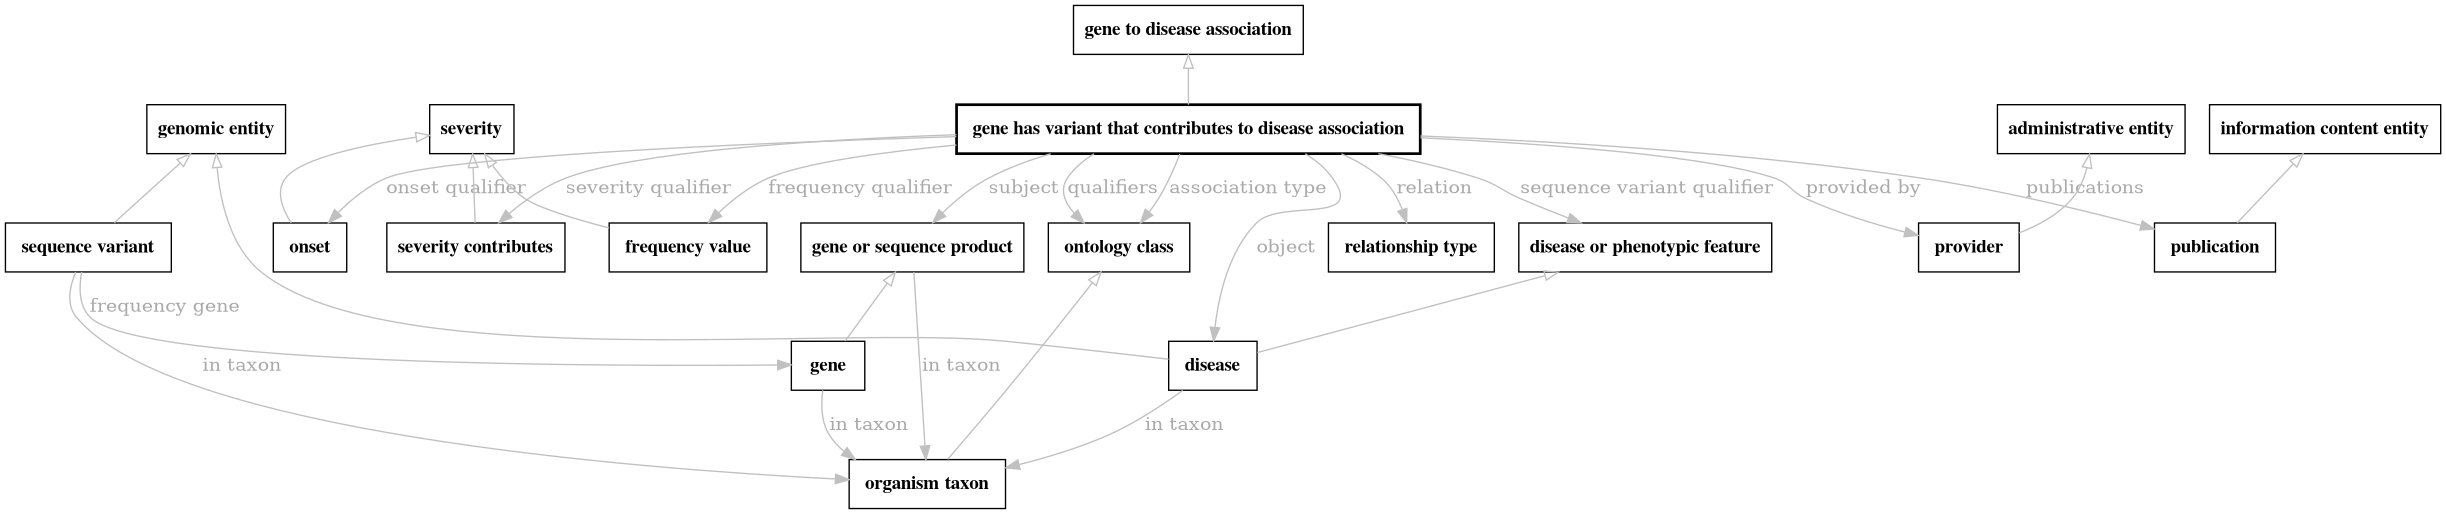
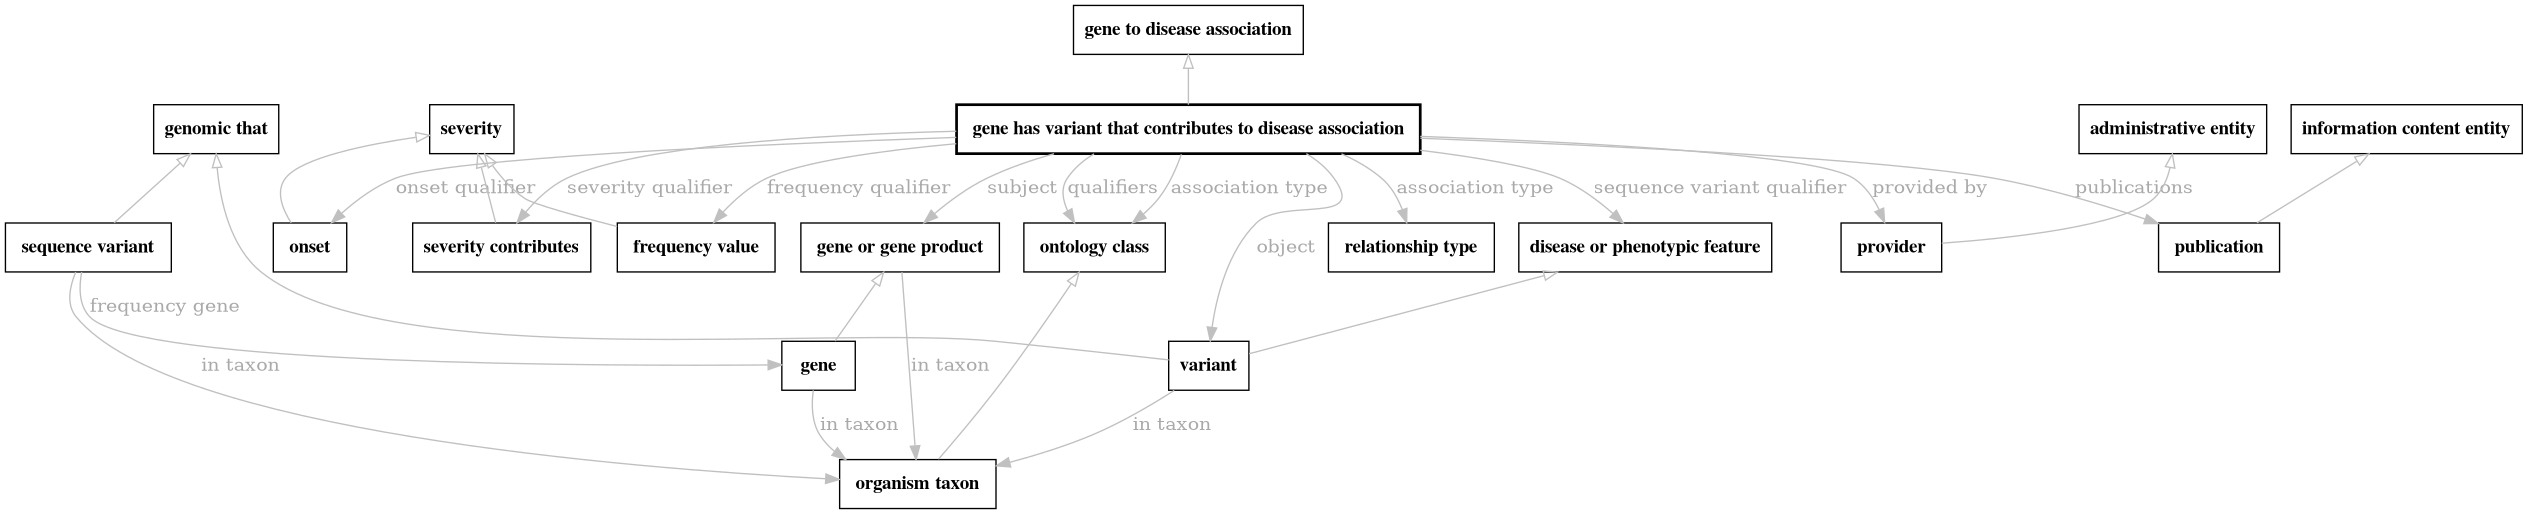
  digraph {
    fontsize=32
    penwidth=5
    node [color=black fontname="times bold" shape=rectangle style=solid]
    edge [color=gray fontcolor=darkgray]
    n1 [label=" gene has variant that contributes to disease association " style=bold]
    n2 [label=" onset "]
    n3 [label="severity contributes"]
    n4 [label=" frequency value "]
    n5 [label=" provider "]
    n6 [label=" publication "]
    n7 [label=" ontology class "]
-   n8 [label=" disease "]
+   n8 [label=variant]
    n9 [label=" relationship type "]
-   n10 [label="gene or sequence product"]
+   n10 [label=" gene or gene product "]
    "disease or phenotypic feature" [style=""]
    n12 [label=" organism taxon "]
    n13 [label=" gene "]
    n14 [label=" sequence variant "]
    "gene to disease association" [style=""]
    n16 [label=severity style=""]
    "administrative entity" [style=""]
    "information content entity" [style=""]
-   "genomic entity" [style=""]
+   "genomic entity" [label="genomic that" style=""]
    n1 -> n2 [label="onset qualifier"]
    n1 -> n3 [label="severity qualifier"]
    n1 -> n4 [label="frequency qualifier"]
    n1 -> n5 [label="provided by"]
    n1 -> n6 [label=publications]
    n1 -> n7 [label=qualifiers]
    n1 -> n7 [label="association type"]
    n1 -> n8 [label=object]
-   n1 -> n9 [label=relation]
+   n1 -> n9 [label="association type"]
    n1 -> n10 [label=subject]
    n1 -> "disease or phenotypic feature" [label="sequence variant qualifier"]
    n7 -> n12 [arrowtail=onormal dir=back]
    n8 -> n12 [label="in taxon"]
    n10 -> n12 [label="in taxon"]
    n10 -> n13 [arrowtail=onormal dir=back]
    "disease or phenotypic feature" -> n8 [arrowtail=onormal dir=back]
    n13 -> n12 [label="in taxon"]
    n14 -> n12 [label="in taxon"]
    n14 -> n13 [label="frequency gene"]
    "gene to disease association" -> n1 [arrowtail=onormal dir=back]
    n16 -> n2 [arrowtail=onormal dir=back]
    n16 -> n3 [arrowtail=onormal dir=back]
    n16 -> n4 [arrowtail=onormal dir=back]
    "administrative entity" -> n5 [arrowtail=onormal dir=back]
    "information content entity" -> n6 [arrowtail=onormal dir=back]
    "genomic entity" -> n8 [arrowtail=onormal dir=back]
    "genomic entity" -> n14 [arrowtail=onormal dir=back]
  }
